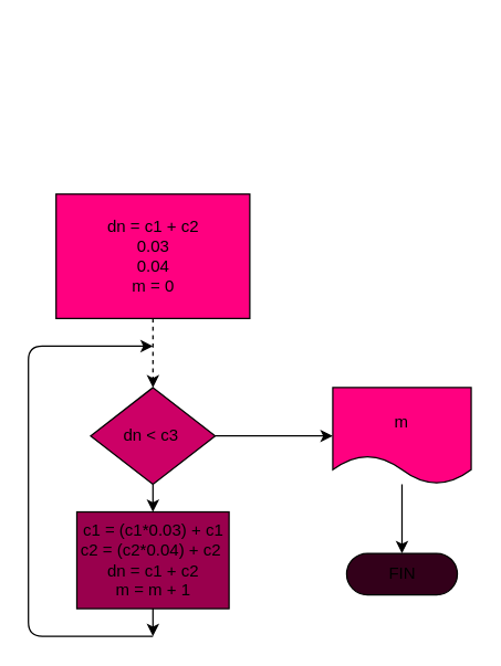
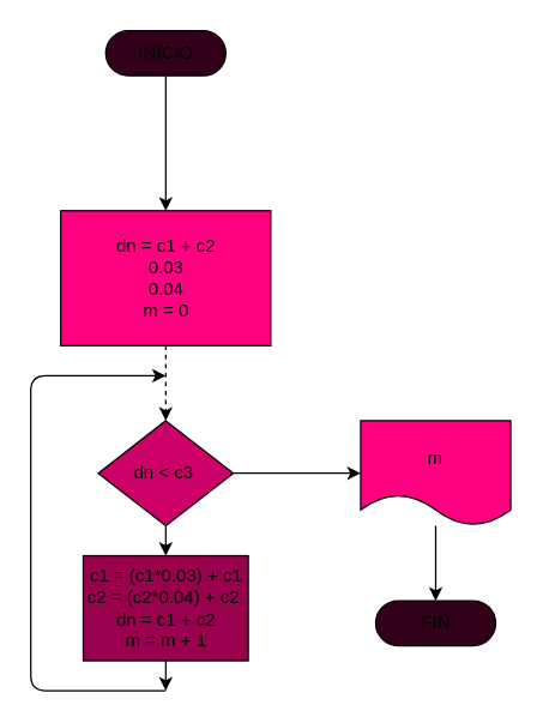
  <mxCell id="0" />
  <mxCell id="1" parent="0" />
+ <mxCell id="2" style="edgeStyle=none;html=1;exitX=0.5;exitY=0.5;exitDx=0;exitDy=15;exitPerimeter=0;entryX=0.5;entryY=0;entryDx=0;entryDy=0;" edge="1" parent="1" source="3" target="6"><mxGeometry relative="1" as="geometry"><mxPoint x="110" y="80" as="targetPoint" /></mxGeometry></mxCell>
+ <mxCell id="3" value="INICIO" style="html=1;dashed=0;whitespace=wrap;shape=mxgraph.dfd.start;fillColor=#33001A;" vertex="1" parent="1"><mxGeometry x="70" y="20" width="80" height="30" as="geometry" /></mxCell>
  <mxCell id="4" style="edgeStyle=none;html=1;exitX=0.5;exitY=1;exitDx=0;exitDy=0;" edge="1" parent="1" target="6"><mxGeometry relative="1" as="geometry"><mxPoint x="110" y="150" as="sourcePoint" /></mxGeometry></mxCell>
  <mxCell id="5" value="" style="edgeStyle=none;html=1;dashed=1;" edge="1" parent="1" source="6" target="9"><mxGeometry relative="1" as="geometry" /></mxCell>
  <mxCell id="6" value="dn = c1 + c2&lt;br&gt;0.03&lt;br&gt;0.04&lt;br&gt;m = 0" style="html=1;dashed=0;whitespace=wrap;fillColor=#ff0080;" vertex="1" parent="1"><mxGeometry x="40" y="140" width="140" height="90" as="geometry" /></mxCell>
  <mxCell id="7" value="" style="edgeStyle=none;html=1;" edge="1" parent="1" source="9" target="12"><mxGeometry relative="1" as="geometry" /></mxCell>
  <mxCell id="8" style="edgeStyle=none;html=1;exitX=1;exitY=0.5;exitDx=0;exitDy=0;entryX=0;entryY=0.5;entryDx=0;entryDy=0;" edge="1" parent="1" source="9" target="14"><mxGeometry relative="1" as="geometry" /></mxCell>
  <mxCell id="9" value="dn &amp;lt; c3&amp;nbsp;" style="shape=rhombus;html=1;dashed=0;whitespace=wrap;perimeter=rhombusPerimeter;fillColor=#CC0066;" vertex="1" parent="1"><mxGeometry x="65" y="280" width="90" height="70" as="geometry" /></mxCell>
  <mxCell id="10" style="edgeStyle=none;html=1;" edge="1" parent="1"><mxGeometry relative="1" as="geometry"><mxPoint x="110" y="250" as="targetPoint" /><mxPoint x="110" y="460" as="sourcePoint" /><Array as="points"><mxPoint x="60" y="460" /><mxPoint x="20" y="460" /><mxPoint x="20" y="250" /></Array></mxGeometry></mxCell>
  <mxCell id="11" style="edgeStyle=none;html=1;exitX=0.5;exitY=1;exitDx=0;exitDy=0;" edge="1" parent="1" source="12"><mxGeometry relative="1" as="geometry"><mxPoint x="110" y="460" as="targetPoint" /></mxGeometry></mxCell>
  <mxCell id="12" value="c1 = (c1*0.03) + c1&lt;br&gt;c2 = (c2*0.04) + c2&amp;nbsp;&lt;br&gt;dn = c1 + c2&lt;br&gt;m = m + 1" style="html=1;dashed=0;whitespace=wrap;fillColor=#99004D;" vertex="1" parent="1"><mxGeometry x="55" y="370" width="110" height="70" as="geometry" /></mxCell>
  <mxCell id="13" value="" style="edgeStyle=none;html=1;" edge="1" parent="1" source="14" target="15"><mxGeometry relative="1" as="geometry" /></mxCell>
  <mxCell id="14" value="m" style="shape=document;whiteSpace=wrap;html=1;boundedLbl=1;dashed=0;flipH=1;fillColor=#FF0080;" vertex="1" parent="1"><mxGeometry x="240" y="280" width="100" height="70" as="geometry" /></mxCell>
  <mxCell id="15" value="FIN" style="html=1;dashed=0;whitespace=wrap;shape=mxgraph.dfd.start;fillColor=#33001A;" vertex="1" parent="1"><mxGeometry x="250" y="400" width="80" height="30" as="geometry" /></mxCell>
